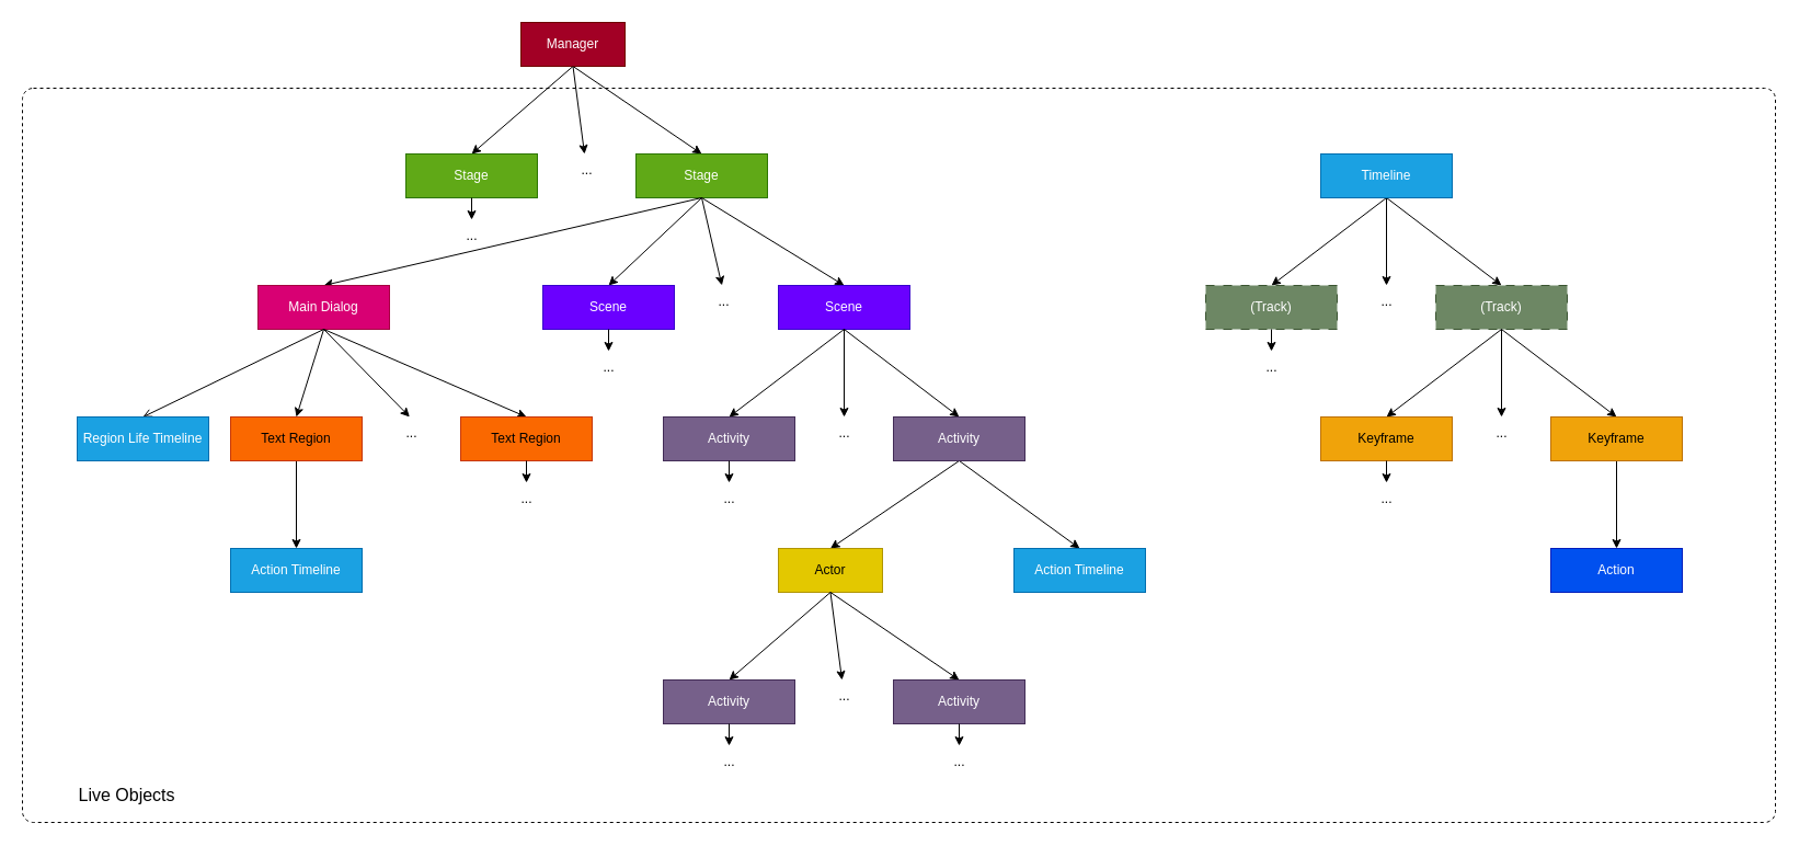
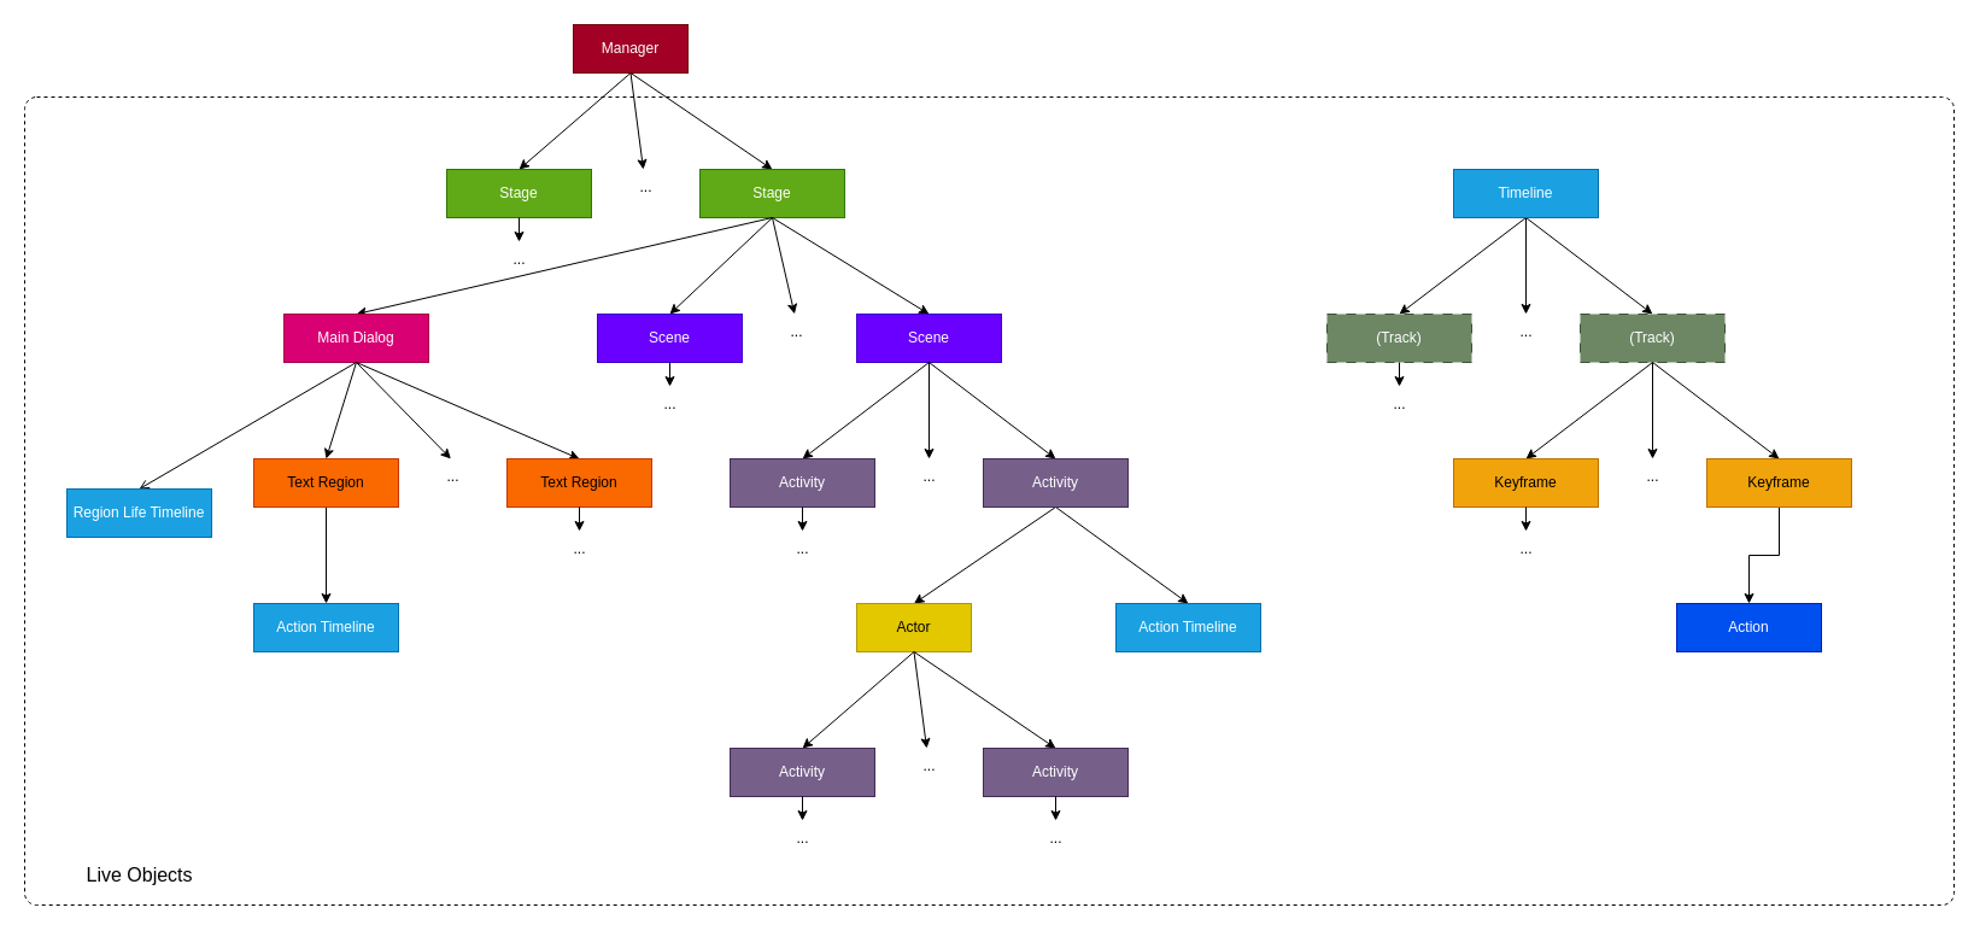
  <mxCell id="0" />
  <mxCell id="1" parent="0" />
  <mxCell id="2" value="" style="rounded=1;whiteSpace=wrap;html=1;fillColor=default;dashed=1;absoluteArcSize=1;" parent="1" vertex="1"><mxGeometry x="20" y="80" width="1600" height="670" as="geometry" /></mxCell>
  <mxCell id="3" style="rounded=0;orthogonalLoop=1;jettySize=auto;html=1;exitX=0.5;exitY=1;exitDx=0;exitDy=0;entryX=0.5;entryY=0;entryDx=0;entryDy=0;" parent="1" source="5" target="6" edge="1"><mxGeometry relative="1" as="geometry" /></mxCell>
  <mxCell id="4" style="rounded=0;orthogonalLoop=1;jettySize=auto;html=1;exitX=0.5;exitY=1;exitDx=0;exitDy=0;entryX=0.5;entryY=0;entryDx=0;entryDy=0;" parent="1" source="5" target="7" edge="1"><mxGeometry relative="1" as="geometry" /></mxCell>
  <mxCell id="5" value="Manager" style="rounded=0;whiteSpace=wrap;html=1;fillColor=#a20025;fontColor=#ffffff;strokeColor=#6F0000;" parent="1" vertex="1"><mxGeometry x="475" y="20" width="95" height="40" as="geometry" /></mxCell>
  <mxCell id="6" value="Stage" style="rounded=0;whiteSpace=wrap;html=1;fillColor=#60a917;fontColor=#ffffff;strokeColor=#2D7600;" parent="1" vertex="1"><mxGeometry x="370" y="140" width="120" height="40" as="geometry" /></mxCell>
  <mxCell id="7" value="Stage" style="rounded=0;whiteSpace=wrap;html=1;fillColor=#60a917;fontColor=#ffffff;strokeColor=#2D7600;" parent="1" vertex="1"><mxGeometry x="580" y="140" width="120" height="40" as="geometry" /></mxCell>
  <mxCell id="8" value="" style="rounded=0;orthogonalLoop=1;jettySize=auto;html=1;exitX=0.5;exitY=1;exitDx=0;exitDy=0;" parent="1" source="5" target="9" edge="1"><mxGeometry relative="1" as="geometry"><mxPoint x="530" y="110" as="sourcePoint" /><mxPoint x="530" y="190" as="targetPoint" /></mxGeometry></mxCell>
  <mxCell id="9" value="..." style="text;html=1;align=center;verticalAlign=middle;resizable=0;points=[];autosize=1;strokeColor=none;fillColor=none;" parent="1" vertex="1"><mxGeometry x="520" y="140" width="30" height="30" as="geometry" /></mxCell>
  <mxCell id="10" style="rounded=0;orthogonalLoop=1;jettySize=auto;html=1;exitX=0.5;exitY=1;exitDx=0;exitDy=0;entryX=0.5;entryY=0;entryDx=0;entryDy=0;" parent="1" source="7" target="13" edge="1"><mxGeometry relative="1" as="geometry"><mxPoint x="645" y="180" as="sourcePoint" /></mxGeometry></mxCell>
  <mxCell id="11" style="rounded=0;orthogonalLoop=1;jettySize=auto;html=1;exitX=0.5;exitY=1;exitDx=0;exitDy=0;entryX=0.5;entryY=0;entryDx=0;entryDy=0;" parent="1" source="7" target="14" edge="1"><mxGeometry relative="1" as="geometry"><mxPoint x="645" y="180" as="sourcePoint" /></mxGeometry></mxCell>
  <mxCell id="12" style="rounded=0;orthogonalLoop=1;jettySize=auto;html=1;exitX=0.5;exitY=1;exitDx=0;exitDy=0;entryX=0.5;entryY=0;entryDx=0;entryDy=0;" parent="1" source="7" target="17" edge="1"><mxGeometry relative="1" as="geometry"><mxPoint x="645" y="180" as="sourcePoint" /></mxGeometry></mxCell>
  <mxCell id="13" value="Scene" style="rounded=0;whiteSpace=wrap;html=1;fillColor=#6a00ff;fontColor=#ffffff;strokeColor=#3700CC;" parent="1" vertex="1"><mxGeometry x="495" y="260" width="120" height="40" as="geometry" /></mxCell>
  <mxCell id="14" value="Scene" style="rounded=0;whiteSpace=wrap;html=1;fillColor=#6a00ff;fontColor=#ffffff;strokeColor=#3700CC;" parent="1" vertex="1"><mxGeometry x="710" y="260" width="120" height="40" as="geometry" /></mxCell>
  <mxCell id="15" value="" style="rounded=0;orthogonalLoop=1;jettySize=auto;html=1;exitX=0.5;exitY=1;exitDx=0;exitDy=0;entryX=0.447;entryY=-0.002;entryDx=0;entryDy=0;entryPerimeter=0;" parent="1" source="7" target="16" edge="1"><mxGeometry relative="1" as="geometry"><mxPoint x="645" y="180" as="sourcePoint" /><mxPoint x="645" y="260" as="targetPoint" /></mxGeometry></mxCell>
  <mxCell id="16" value="..." style="text;html=1;align=center;verticalAlign=middle;resizable=0;points=[];autosize=1;strokeColor=none;fillColor=none;" parent="1" vertex="1"><mxGeometry x="645" y="260" width="30" height="30" as="geometry" /></mxCell>
  <mxCell id="17" value="Main Dialog" style="rounded=0;whiteSpace=wrap;html=1;fillColor=#d80073;fontColor=#ffffff;strokeColor=#A50040;" parent="1" vertex="1"><mxGeometry x="235" y="260" width="120" height="40" as="geometry" /></mxCell>
  <mxCell id="18" style="rounded=0;orthogonalLoop=1;jettySize=auto;html=1;exitX=0.5;exitY=1;exitDx=0;exitDy=0;entryX=0.5;entryY=0;entryDx=0;entryDy=0;" parent="1" source="14" target="20" edge="1"><mxGeometry relative="1" as="geometry"><mxPoint x="765" y="305" as="sourcePoint" /></mxGeometry></mxCell>
  <mxCell id="19" style="rounded=0;orthogonalLoop=1;jettySize=auto;html=1;exitX=0.5;exitY=1;exitDx=0;exitDy=0;entryX=0.5;entryY=0;entryDx=0;entryDy=0;" parent="1" source="14" target="23" edge="1"><mxGeometry relative="1" as="geometry"><mxPoint x="765" y="305" as="sourcePoint" /></mxGeometry></mxCell>
  <mxCell id="20" value="Activity" style="rounded=0;whiteSpace=wrap;html=1;fillColor=#76608a;fontColor=#ffffff;strokeColor=#432D57;" parent="1" vertex="1"><mxGeometry x="605" y="380" width="120" height="40" as="geometry" /></mxCell>
  <mxCell id="21" style="rounded=0;orthogonalLoop=1;jettySize=auto;html=1;exitX=0.5;exitY=1;exitDx=0;exitDy=0;entryX=0.5;entryY=0;entryDx=0;entryDy=0;" parent="1" source="23" target="26" edge="1"><mxGeometry relative="1" as="geometry"><mxPoint x="870" y="485" as="sourcePoint" /></mxGeometry></mxCell>
  <mxCell id="22" style="rounded=0;orthogonalLoop=1;jettySize=auto;html=1;exitX=0.5;exitY=1;exitDx=0;exitDy=0;entryX=0.5;entryY=0;entryDx=0;entryDy=0;" parent="1" source="23" target="27" edge="1"><mxGeometry relative="1" as="geometry"><mxPoint x="870" y="485" as="sourcePoint" /></mxGeometry></mxCell>
  <mxCell id="23" value="Activity" style="rounded=0;whiteSpace=wrap;html=1;fillColor=#76608a;fontColor=#ffffff;strokeColor=#432D57;" parent="1" vertex="1"><mxGeometry x="815" y="380" width="120" height="40" as="geometry" /></mxCell>
  <mxCell id="24" value="" style="rounded=0;orthogonalLoop=1;jettySize=auto;html=1;exitX=0.5;exitY=1;exitDx=0;exitDy=0;" parent="1" source="14" target="25" edge="1"><mxGeometry relative="1" as="geometry"><mxPoint x="765" y="305" as="sourcePoint" /><mxPoint x="765" y="385" as="targetPoint" /></mxGeometry></mxCell>
  <mxCell id="25" value="..." style="text;html=1;align=center;verticalAlign=middle;resizable=0;points=[];autosize=1;strokeColor=none;fillColor=none;" parent="1" vertex="1"><mxGeometry x="755" y="380" width="30" height="30" as="geometry" /></mxCell>
  <mxCell id="26" value="Actor" style="rounded=0;whiteSpace=wrap;html=1;fillColor=#e3c800;fontColor=#000000;strokeColor=#B09500;" parent="1" vertex="1"><mxGeometry x="710" y="500" width="95" height="40" as="geometry" /></mxCell>
  <mxCell id="27" value="Action Timeline" style="rounded=0;whiteSpace=wrap;html=1;fillColor=#1ba1e2;fontColor=#ffffff;strokeColor=#006EAF;" parent="1" vertex="1"><mxGeometry x="925" y="500" width="120" height="40" as="geometry" /></mxCell>
  <mxCell id="28" style="rounded=0;orthogonalLoop=1;jettySize=auto;html=1;exitX=0.5;exitY=1;exitDx=0;exitDy=0;entryX=0.5;entryY=0;entryDx=0;entryDy=0;" parent="1" source="26" target="30" edge="1"><mxGeometry relative="1" as="geometry"><mxPoint x="755" y="555" as="sourcePoint" /></mxGeometry></mxCell>
  <mxCell id="29" style="rounded=0;orthogonalLoop=1;jettySize=auto;html=1;exitX=0.5;exitY=1;exitDx=0;exitDy=0;entryX=0.5;entryY=0;entryDx=0;entryDy=0;" parent="1" source="26" target="31" edge="1"><mxGeometry relative="1" as="geometry"><mxPoint x="755" y="555" as="sourcePoint" /></mxGeometry></mxCell>
  <mxCell id="30" value="Activity" style="rounded=0;whiteSpace=wrap;html=1;fillColor=#76608a;fontColor=#ffffff;strokeColor=#432D57;" parent="1" vertex="1"><mxGeometry x="605" y="620" width="120" height="40" as="geometry" /></mxCell>
  <mxCell id="31" value="Activity" style="rounded=0;whiteSpace=wrap;html=1;fillColor=#76608a;fontColor=#ffffff;strokeColor=#432D57;" parent="1" vertex="1"><mxGeometry x="815" y="620" width="120" height="40" as="geometry" /></mxCell>
  <mxCell id="32" value="" style="rounded=0;orthogonalLoop=1;jettySize=auto;html=1;exitX=0.5;exitY=1;exitDx=0;exitDy=0;" parent="1" source="26" target="33" edge="1"><mxGeometry relative="1" as="geometry"><mxPoint x="755" y="555" as="sourcePoint" /><mxPoint x="755" y="635" as="targetPoint" /></mxGeometry></mxCell>
  <mxCell id="33" value="..." style="text;html=1;align=center;verticalAlign=middle;resizable=0;points=[];autosize=1;strokeColor=none;fillColor=none;" parent="1" vertex="1"><mxGeometry x="755" y="620" width="30" height="30" as="geometry" /></mxCell>
  <mxCell id="34" value="" style="rounded=0;orthogonalLoop=1;jettySize=auto;html=1;exitX=0.5;exitY=1;exitDx=0;exitDy=0;" parent="1" target="35" edge="1"><mxGeometry relative="1" as="geometry"><mxPoint x="665" y="660" as="sourcePoint" /><mxPoint x="655" y="740" as="targetPoint" /></mxGeometry></mxCell>
  <mxCell id="35" value="..." style="text;html=1;align=center;verticalAlign=middle;resizable=0;points=[];autosize=1;strokeColor=none;fillColor=none;" parent="1" vertex="1"><mxGeometry x="650" y="680" width="30" height="30" as="geometry" /></mxCell>
  <mxCell id="36" value="" style="rounded=0;orthogonalLoop=1;jettySize=auto;html=1;exitX=0.5;exitY=1;exitDx=0;exitDy=0;" parent="1" target="37" edge="1"><mxGeometry relative="1" as="geometry"><mxPoint x="875" y="660" as="sourcePoint" /><mxPoint x="865" y="740" as="targetPoint" /></mxGeometry></mxCell>
  <mxCell id="37" value="..." style="text;html=1;align=center;verticalAlign=middle;resizable=0;points=[];autosize=1;strokeColor=none;fillColor=none;" parent="1" vertex="1"><mxGeometry x="860" y="680" width="30" height="30" as="geometry" /></mxCell>
  <mxCell id="38" value="" style="rounded=0;orthogonalLoop=1;jettySize=auto;html=1;exitX=0.5;exitY=1;exitDx=0;exitDy=0;" parent="1" target="39" edge="1"><mxGeometry relative="1" as="geometry"><mxPoint x="430" y="180" as="sourcePoint" /><mxPoint x="420" y="260" as="targetPoint" /></mxGeometry></mxCell>
  <mxCell id="39" value="..." style="text;html=1;align=center;verticalAlign=middle;resizable=0;points=[];autosize=1;strokeColor=none;fillColor=none;" parent="1" vertex="1"><mxGeometry x="415" y="200" width="30" height="30" as="geometry" /></mxCell>
  <mxCell id="40" value="" style="rounded=0;orthogonalLoop=1;jettySize=auto;html=1;exitX=0.5;exitY=1;exitDx=0;exitDy=0;" parent="1" target="41" edge="1"><mxGeometry relative="1" as="geometry"><mxPoint x="555" y="300" as="sourcePoint" /><mxPoint x="545" y="380" as="targetPoint" /></mxGeometry></mxCell>
  <mxCell id="41" value="..." style="text;html=1;align=center;verticalAlign=middle;resizable=0;points=[];autosize=1;strokeColor=none;fillColor=none;" parent="1" vertex="1"><mxGeometry x="540" y="320" width="30" height="30" as="geometry" /></mxCell>
  <mxCell id="42" value="" style="rounded=0;orthogonalLoop=1;jettySize=auto;html=1;exitX=0.5;exitY=1;exitDx=0;exitDy=0;" parent="1" target="43" edge="1"><mxGeometry relative="1" as="geometry"><mxPoint x="665" y="420" as="sourcePoint" /><mxPoint x="655" y="500" as="targetPoint" /></mxGeometry></mxCell>
  <mxCell id="43" value="..." style="text;html=1;align=center;verticalAlign=middle;resizable=0;points=[];autosize=1;strokeColor=none;fillColor=none;" parent="1" vertex="1"><mxGeometry x="650" y="440" width="30" height="30" as="geometry" /></mxCell>
  <mxCell id="44" style="rounded=0;orthogonalLoop=1;jettySize=auto;html=1;exitX=0.5;exitY=1;exitDx=0;exitDy=0;entryX=0.5;entryY=0;entryDx=0;entryDy=0;" parent="1" source="17" target="48" edge="1"><mxGeometry relative="1" as="geometry"><mxPoint x="295" y="305" as="sourcePoint" /></mxGeometry></mxCell>
  <mxCell id="45" style="rounded=0;orthogonalLoop=1;jettySize=auto;html=1;entryX=0.5;entryY=0;entryDx=0;entryDy=0;" parent="1" target="49" edge="1"><mxGeometry relative="1" as="geometry"><mxPoint x="295" y="300" as="sourcePoint" /></mxGeometry></mxCell>
  <mxCell id="46" style="rounded=0;orthogonalLoop=1;jettySize=auto;html=1;exitX=0.5;exitY=1;exitDx=0;exitDy=0;entryX=0.5;entryY=0;entryDx=0;entryDy=0;endArrow=open;" parent="1" source="17" target="52" edge="1"><mxGeometry relative="1" as="geometry"><mxPoint x="295" y="305" as="sourcePoint" /></mxGeometry></mxCell>
  <mxCell id="47" style="rounded=0;orthogonalLoop=1;jettySize=auto;html=1;exitX=0.5;exitY=1;exitDx=0;exitDy=0;entryX=0.5;entryY=0;entryDx=0;entryDy=0;" parent="1" source="48" target="73" edge="1"><mxGeometry relative="1" as="geometry" /></mxCell>
  <mxCell id="48" value="Text Region" style="rounded=0;whiteSpace=wrap;html=1;fillColor=#fa6800;fontColor=#000000;strokeColor=#C73500;" parent="1" vertex="1"><mxGeometry x="210" y="380" width="120" height="40" as="geometry" /></mxCell>
  <mxCell id="49" value="Text Region" style="rounded=0;whiteSpace=wrap;html=1;fillColor=#fa6800;fontColor=#000000;strokeColor=#C73500;" parent="1" vertex="1"><mxGeometry x="420" y="380" width="120" height="40" as="geometry" /></mxCell>
  <mxCell id="50" value="" style="rounded=0;orthogonalLoop=1;jettySize=auto;html=1;exitX=0.5;exitY=1;exitDx=0;exitDy=0;entryX=0.447;entryY=-0.002;entryDx=0;entryDy=0;entryPerimeter=0;" parent="1" source="17" target="51" edge="1"><mxGeometry relative="1" as="geometry"><mxPoint x="295" y="305" as="sourcePoint" /><mxPoint x="300" y="385" as="targetPoint" /></mxGeometry></mxCell>
  <mxCell id="51" value="..." style="text;html=1;align=center;verticalAlign=middle;resizable=0;points=[];autosize=1;strokeColor=none;fillColor=none;" parent="1" vertex="1"><mxGeometry x="360" y="380" width="30" height="30" as="geometry" /></mxCell>
- <mxCell id="52" value="Region Life Timeline" style="rounded=0;whiteSpace=wrap;html=1;fillColor=#1ba1e2;fontColor=#ffffff;strokeColor=#006EAF;" parent="1" vertex="1"><mxGeometry x="70" y="380" width="120" height="40" as="geometry" /></mxCell>
+ <mxCell id="52" value="Region Life Timeline" style="rounded=0;whiteSpace=wrap;html=1;fillColor=#1ba1e2;fontColor=#ffffff;strokeColor=#006EAF;" parent="1" vertex="1"><mxGeometry x="55" y="405" width="120" height="40" as="geometry" /></mxCell>
  <mxCell id="53" value="" style="rounded=0;orthogonalLoop=1;jettySize=auto;html=1;exitX=0.5;exitY=1;exitDx=0;exitDy=0;" parent="1" target="54" edge="1"><mxGeometry relative="1" as="geometry"><mxPoint x="480" y="420" as="sourcePoint" /><mxPoint x="470" y="500" as="targetPoint" /></mxGeometry></mxCell>
  <mxCell id="54" value="..." style="text;html=1;align=center;verticalAlign=middle;resizable=0;points=[];autosize=1;strokeColor=none;fillColor=none;" parent="1" vertex="1"><mxGeometry x="465" y="440" width="30" height="30" as="geometry" /></mxCell>
  <mxCell id="55" style="rounded=0;orthogonalLoop=1;jettySize=auto;html=1;exitX=0.5;exitY=1;exitDx=0;exitDy=0;entryX=0.5;entryY=0;entryDx=0;entryDy=0;" parent="1" target="57" edge="1"><mxGeometry relative="1" as="geometry"><mxPoint x="1265" y="180" as="sourcePoint" /></mxGeometry></mxCell>
  <mxCell id="56" style="rounded=0;orthogonalLoop=1;jettySize=auto;html=1;exitX=0.5;exitY=1;exitDx=0;exitDy=0;entryX=0.5;entryY=0;entryDx=0;entryDy=0;" parent="1" target="58" edge="1"><mxGeometry relative="1" as="geometry"><mxPoint x="1265" y="180" as="sourcePoint" /></mxGeometry></mxCell>
  <mxCell id="57" value="(Track)" style="rounded=0;whiteSpace=wrap;html=1;fillColor=#6d8764;fontColor=#ffffff;strokeColor=#3A5431;dashed=1;dashPattern=8 8;" parent="1" vertex="1"><mxGeometry x="1100" y="260" width="120" height="40" as="geometry" /></mxCell>
  <mxCell id="58" value="(Track)" style="rounded=0;whiteSpace=wrap;html=1;fillColor=#6d8764;fontColor=#ffffff;strokeColor=#3A5431;dashed=1;dashPattern=8 8;" parent="1" vertex="1"><mxGeometry x="1310" y="260" width="120" height="40" as="geometry" /></mxCell>
  <mxCell id="59" value="" style="rounded=0;orthogonalLoop=1;jettySize=auto;html=1;exitX=0.5;exitY=1;exitDx=0;exitDy=0;" parent="1" target="60" edge="1"><mxGeometry relative="1" as="geometry"><mxPoint x="1265" y="180" as="sourcePoint" /><mxPoint x="1250" y="260" as="targetPoint" /></mxGeometry></mxCell>
  <mxCell id="60" value="..." style="text;html=1;align=center;verticalAlign=middle;resizable=0;points=[];autosize=1;strokeColor=none;fillColor=none;" parent="1" vertex="1"><mxGeometry x="1250" y="260" width="30" height="30" as="geometry" /></mxCell>
  <mxCell id="61" value="" style="rounded=0;orthogonalLoop=1;jettySize=auto;html=1;exitX=0.5;exitY=1;exitDx=0;exitDy=0;" parent="1" target="62" edge="1"><mxGeometry relative="1" as="geometry"><mxPoint x="1160" y="300" as="sourcePoint" /><mxPoint x="1150" y="380" as="targetPoint" /></mxGeometry></mxCell>
  <mxCell id="62" value="..." style="text;html=1;align=center;verticalAlign=middle;resizable=0;points=[];autosize=1;strokeColor=none;fillColor=none;" parent="1" vertex="1"><mxGeometry x="1145" y="320" width="30" height="30" as="geometry" /></mxCell>
  <mxCell id="63" style="rounded=0;orthogonalLoop=1;jettySize=auto;html=1;exitX=0.5;exitY=1;exitDx=0;exitDy=0;entryX=0.5;entryY=0;entryDx=0;entryDy=0;" parent="1" target="65" edge="1"><mxGeometry relative="1" as="geometry"><mxPoint x="1370" y="300" as="sourcePoint" /></mxGeometry></mxCell>
  <mxCell id="64" style="rounded=0;orthogonalLoop=1;jettySize=auto;html=1;exitX=0.5;exitY=1;exitDx=0;exitDy=0;entryX=0.5;entryY=0;entryDx=0;entryDy=0;" parent="1" target="67" edge="1"><mxGeometry relative="1" as="geometry"><mxPoint x="1370" y="300" as="sourcePoint" /></mxGeometry></mxCell>
  <mxCell id="65" value="Keyframe" style="rounded=0;whiteSpace=wrap;html=1;fillColor=#f0a30a;fontColor=#000000;strokeColor=#BD7000;" parent="1" vertex="1"><mxGeometry x="1205" y="380" width="120" height="40" as="geometry" /></mxCell>
  <mxCell id="66" style="edgeStyle=orthogonalEdgeStyle;rounded=0;orthogonalLoop=1;jettySize=auto;html=1;exitX=0.5;exitY=1;exitDx=0;exitDy=0;entryX=0.5;entryY=0;entryDx=0;entryDy=0;" parent="1" source="67" target="72" edge="1"><mxGeometry relative="1" as="geometry" /></mxCell>
  <mxCell id="67" value="Keyframe" style="rounded=0;whiteSpace=wrap;html=1;fillColor=#f0a30a;fontColor=#000000;strokeColor=#BD7000;" parent="1" vertex="1"><mxGeometry x="1415" y="380" width="120" height="40" as="geometry" /></mxCell>
  <mxCell id="68" value="" style="rounded=0;orthogonalLoop=1;jettySize=auto;html=1;exitX=0.5;exitY=1;exitDx=0;exitDy=0;" parent="1" target="69" edge="1"><mxGeometry relative="1" as="geometry"><mxPoint x="1370" y="300" as="sourcePoint" /><mxPoint x="1360" y="380" as="targetPoint" /></mxGeometry></mxCell>
  <mxCell id="69" value="..." style="text;html=1;align=center;verticalAlign=middle;resizable=0;points=[];autosize=1;strokeColor=none;fillColor=none;" parent="1" vertex="1"><mxGeometry x="1355" y="380" width="30" height="30" as="geometry" /></mxCell>
  <mxCell id="70" value="" style="rounded=0;orthogonalLoop=1;jettySize=auto;html=1;exitX=0.5;exitY=1;exitDx=0;exitDy=0;" parent="1" target="71" edge="1"><mxGeometry relative="1" as="geometry"><mxPoint x="1265" y="420" as="sourcePoint" /><mxPoint x="1255" y="500" as="targetPoint" /></mxGeometry></mxCell>
  <mxCell id="71" value="..." style="text;html=1;align=center;verticalAlign=middle;resizable=0;points=[];autosize=1;strokeColor=none;fillColor=none;" parent="1" vertex="1"><mxGeometry x="1250" y="440" width="30" height="30" as="geometry" /></mxCell>
- <mxCell id="72" value="Action" style="rounded=0;whiteSpace=wrap;html=1;fillColor=#0050ef;strokeColor=#001DBC;fontColor=#ffffff;" parent="1" vertex="1"><mxGeometry x="1415" y="500" width="120" height="40" as="geometry" /></mxCell>
+ <mxCell id="72" value="Action" style="rounded=0;whiteSpace=wrap;html=1;fillColor=#0050ef;strokeColor=#001DBC;fontColor=#ffffff;" parent="1" vertex="1"><mxGeometry x="1390" y="500" width="120" height="40" as="geometry" /></mxCell>
  <mxCell id="73" value="Action Timeline" style="rounded=0;whiteSpace=wrap;html=1;fillColor=#1ba1e2;fontColor=#ffffff;strokeColor=#006EAF;" parent="1" vertex="1"><mxGeometry x="210" y="500" width="120" height="40" as="geometry" /></mxCell>
  <mxCell id="74" value="Timeline" style="rounded=0;whiteSpace=wrap;html=1;fillColor=#1ba1e2;fontColor=#ffffff;strokeColor=#006EAF;" parent="1" vertex="1"><mxGeometry x="1205" y="140" width="120" height="40" as="geometry" /></mxCell>
  <mxCell id="75" value="Live Objects" style="text;html=1;align=center;verticalAlign=middle;resizable=0;points=[];autosize=1;strokeColor=none;fillColor=none;fontSize=16;" parent="1" vertex="1"><mxGeometry x="60" y="710" width="110" height="30" as="geometry" /></mxCell>
